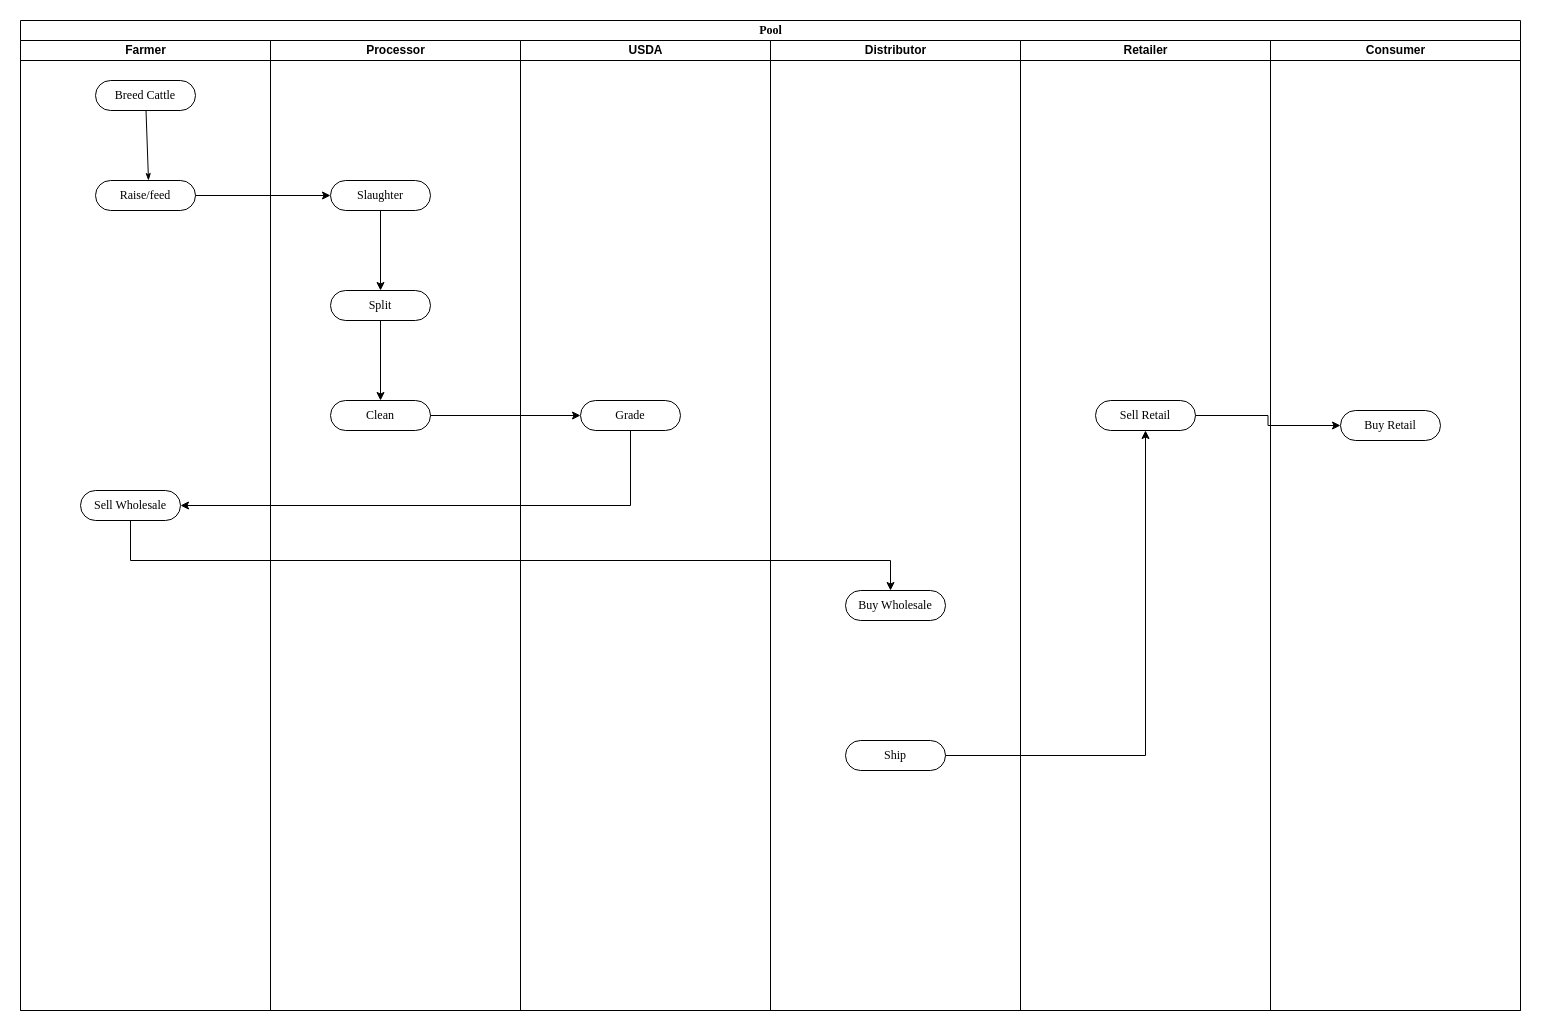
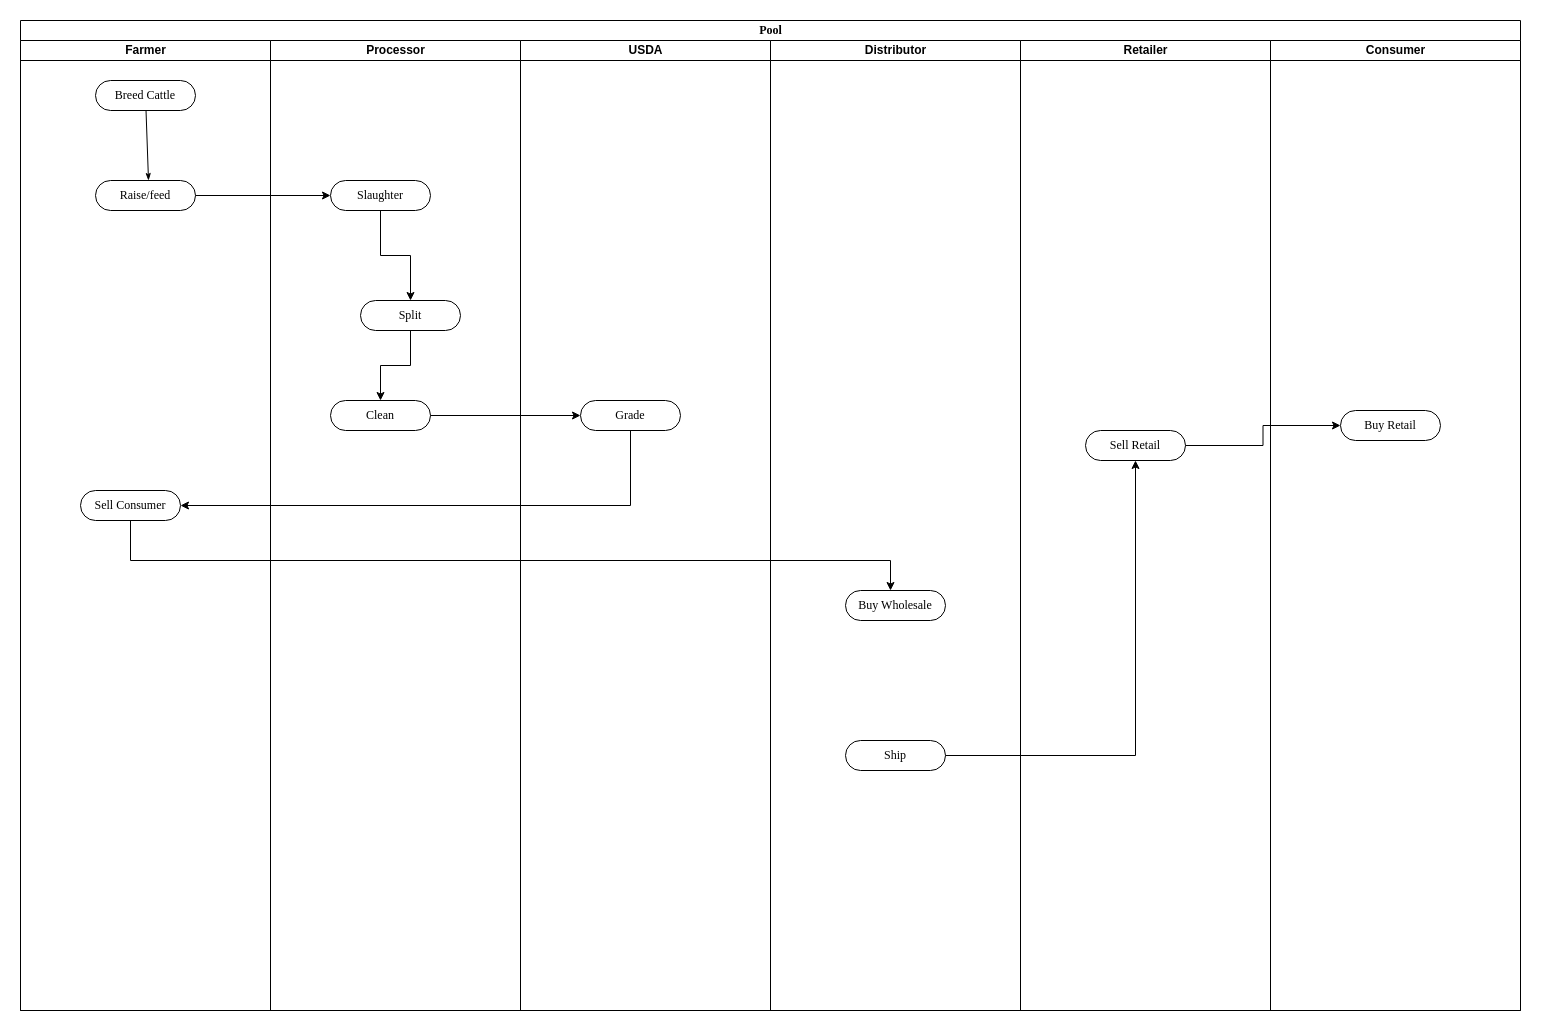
  <mxCell id="0" />
  <mxCell id="1" parent="0" />
  <mxCell id="2" value="Pool" style="swimlane;html=1;childLayout=stackLayout;startSize=20;rounded=0;shadow=0;comic=0;labelBackgroundColor=none;strokeWidth=1;fontFamily=Verdana;fontSize=12;align=center;" parent="1" vertex="1"><mxGeometry x="20" y="20" width="1500" height="990" as="geometry" /></mxCell>
  <mxCell id="3" value="Farmer" style="swimlane;html=1;startSize=20;" parent="2" vertex="1"><mxGeometry y="20" width="250" height="970" as="geometry" /></mxCell>
  <mxCell id="4" style="edgeStyle=none;rounded=0;html=1;labelBackgroundColor=none;startArrow=none;startFill=0;startSize=5;endArrow=classicThin;endFill=1;endSize=5;jettySize=auto;orthogonalLoop=1;strokeWidth=1;fontFamily=Verdana;fontSize=12" parent="3" source="7" edge="1"><mxGeometry relative="1" as="geometry"><mxPoint x="128" y="140" as="targetPoint" /></mxGeometry></mxCell>
- <mxCell id="5" value="Sell Wholesale" style="rounded=1;whiteSpace=wrap;html=1;shadow=0;comic=0;labelBackgroundColor=none;strokeWidth=1;fontFamily=Verdana;fontSize=12;align=center;arcSize=50;" vertex="1" parent="3"><mxGeometry x="60" y="450" width="100" height="30" as="geometry" /></mxCell>
+ <mxCell id="5" value="Sell Consumer" style="rounded=1;whiteSpace=wrap;html=1;shadow=0;comic=0;labelBackgroundColor=none;strokeWidth=1;fontFamily=Verdana;fontSize=12;align=center;arcSize=50;" vertex="1" parent="3"><mxGeometry x="60" y="450" width="100" height="30" as="geometry" /></mxCell>
  <mxCell id="6" value="Raise/feed" style="rounded=1;whiteSpace=wrap;html=1;shadow=0;comic=0;labelBackgroundColor=none;strokeWidth=1;fontFamily=Verdana;fontSize=12;align=center;arcSize=50;" parent="3" vertex="1"><mxGeometry x="75" y="140" width="100" height="30" as="geometry" /></mxCell>
  <mxCell id="7" value="Breed Cattle" style="rounded=1;whiteSpace=wrap;html=1;shadow=0;comic=0;labelBackgroundColor=none;strokeWidth=1;fontFamily=Verdana;fontSize=12;align=center;arcSize=50;" parent="3" vertex="1"><mxGeometry x="75" y="40" width="100" height="30" as="geometry" /></mxCell>
  <mxCell id="8" value="Processor" style="swimlane;html=1;startSize=20;" parent="2" vertex="1"><mxGeometry x="250" y="20" width="250" height="970" as="geometry" /></mxCell>
  <mxCell id="9" value="" style="edgeStyle=orthogonalEdgeStyle;rounded=0;orthogonalLoop=1;jettySize=auto;html=1;" parent="8" source="10" target="12" edge="1"><mxGeometry relative="1" as="geometry" /></mxCell>
  <mxCell id="10" value="Slaughter" style="rounded=1;whiteSpace=wrap;html=1;shadow=0;comic=0;labelBackgroundColor=none;strokeWidth=1;fontFamily=Verdana;fontSize=12;align=center;arcSize=50;" parent="8" vertex="1"><mxGeometry x="60" y="140" width="100" height="30" as="geometry" /></mxCell>
  <mxCell id="11" value="" style="edgeStyle=orthogonalEdgeStyle;rounded=0;orthogonalLoop=1;jettySize=auto;html=1;" parent="8" source="12" target="13" edge="1"><mxGeometry relative="1" as="geometry" /></mxCell>
- <mxCell id="12" value="Split" style="rounded=1;whiteSpace=wrap;html=1;shadow=0;comic=0;labelBackgroundColor=none;strokeWidth=1;fontFamily=Verdana;fontSize=12;align=center;arcSize=50;" parent="8" vertex="1"><mxGeometry x="60" y="250" width="100" height="30" as="geometry" /></mxCell>
+ <mxCell id="12" value="Split" style="rounded=1;whiteSpace=wrap;html=1;shadow=0;comic=0;labelBackgroundColor=none;strokeWidth=1;fontFamily=Verdana;fontSize=12;align=center;arcSize=50;" parent="8" vertex="1"><mxGeometry x="90" y="260" width="100" height="30" as="geometry" /></mxCell>
  <mxCell id="13" value="Clean" style="rounded=1;whiteSpace=wrap;html=1;shadow=0;comic=0;labelBackgroundColor=none;strokeWidth=1;fontFamily=Verdana;fontSize=12;align=center;arcSize=50;" parent="8" vertex="1"><mxGeometry x="60" y="360" width="100" height="30" as="geometry" /></mxCell>
  <mxCell id="14" value="USDA" style="swimlane;html=1;startSize=20;" parent="2" vertex="1"><mxGeometry x="500" y="20" width="250" height="970" as="geometry" /></mxCell>
  <mxCell id="15" value="Grade" style="rounded=1;whiteSpace=wrap;html=1;shadow=0;comic=0;labelBackgroundColor=none;strokeWidth=1;fontFamily=Verdana;fontSize=12;align=center;arcSize=50;" parent="14" vertex="1"><mxGeometry x="60" y="360" width="100" height="30" as="geometry" /></mxCell>
  <mxCell id="16" value="Distributor" style="swimlane;html=1;startSize=20;" parent="2" vertex="1"><mxGeometry x="750" y="20" width="250" height="970" as="geometry" /></mxCell>
  <mxCell id="17" value="Buy Wholesale" style="rounded=1;whiteSpace=wrap;html=1;shadow=0;comic=0;labelBackgroundColor=none;strokeWidth=1;fontFamily=Verdana;fontSize=12;align=center;arcSize=50;" vertex="1" parent="16"><mxGeometry x="75" y="550" width="100" height="30" as="geometry" /></mxCell>
  <mxCell id="18" value="Ship" style="rounded=1;whiteSpace=wrap;html=1;shadow=0;comic=0;labelBackgroundColor=none;strokeWidth=1;fontFamily=Verdana;fontSize=12;align=center;arcSize=50;" parent="16" vertex="1"><mxGeometry x="75" y="700" width="100" height="30" as="geometry" /></mxCell>
  <mxCell id="19" value="Retailer" style="swimlane;html=1;startSize=20;" parent="2" vertex="1"><mxGeometry x="1000" y="20" width="250" height="970" as="geometry" /></mxCell>
- <mxCell id="20" value="Sell Retail" style="rounded=1;whiteSpace=wrap;html=1;shadow=0;comic=0;labelBackgroundColor=none;strokeWidth=1;fontFamily=Verdana;fontSize=12;align=center;arcSize=50;" parent="19" vertex="1"><mxGeometry x="75" y="360" width="100" height="30" as="geometry" /></mxCell>
+ <mxCell id="20" value="Sell Retail" style="rounded=1;whiteSpace=wrap;html=1;shadow=0;comic=0;labelBackgroundColor=none;strokeWidth=1;fontFamily=Verdana;fontSize=12;align=center;arcSize=50;" parent="19" vertex="1"><mxGeometry x="65" y="390" width="100" height="30" as="geometry" /></mxCell>
  <mxCell id="21" value="" style="edgeStyle=orthogonalEdgeStyle;rounded=0;orthogonalLoop=1;jettySize=auto;html=1;" parent="2" source="6" target="10" edge="1"><mxGeometry relative="1" as="geometry" /></mxCell>
  <mxCell id="22" value="Consumer" style="swimlane;html=1;startSize=20;" parent="2" vertex="1"><mxGeometry x="1250" y="20" width="250" height="970" as="geometry" /></mxCell>
  <mxCell id="23" value="Buy Retail" style="rounded=1;whiteSpace=wrap;html=1;shadow=0;comic=0;labelBackgroundColor=none;strokeWidth=1;fontFamily=Verdana;fontSize=12;align=center;arcSize=50;" parent="22" vertex="1"><mxGeometry x="70" y="370" width="100" height="30" as="geometry" /></mxCell>
  <mxCell id="24" value="" style="edgeStyle=orthogonalEdgeStyle;rounded=0;orthogonalLoop=1;jettySize=auto;html=1;" parent="2" source="13" target="15" edge="1"><mxGeometry relative="1" as="geometry" /></mxCell>
  <mxCell id="25" value="" style="edgeStyle=orthogonalEdgeStyle;rounded=0;orthogonalLoop=1;jettySize=auto;html=1;" parent="2" source="18" target="20" edge="1"><mxGeometry relative="1" as="geometry" /></mxCell>
  <mxCell id="26" value="" style="edgeStyle=orthogonalEdgeStyle;rounded=0;orthogonalLoop=1;jettySize=auto;html=1;" parent="2" source="20" target="23" edge="1"><mxGeometry relative="1" as="geometry" /></mxCell>
  <mxCell id="27" value="" style="edgeStyle=orthogonalEdgeStyle;rounded=0;orthogonalLoop=1;jettySize=auto;html=1;" edge="1" parent="2" source="15" target="5"><mxGeometry relative="1" as="geometry"><Array as="points"><mxPoint x="610" y="485" /></Array></mxGeometry></mxCell>
  <mxCell id="28" value="" style="edgeStyle=orthogonalEdgeStyle;rounded=0;orthogonalLoop=1;jettySize=auto;html=1;" edge="1" parent="2" source="5" target="17"><mxGeometry relative="1" as="geometry"><Array as="points"><mxPoint x="110" y="540" /><mxPoint x="870" y="540" /></Array></mxGeometry></mxCell>
